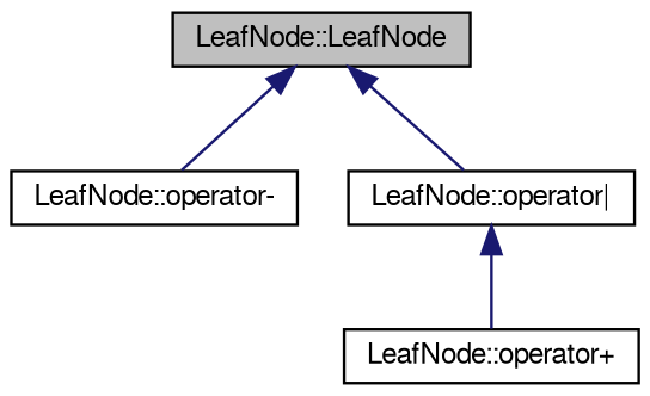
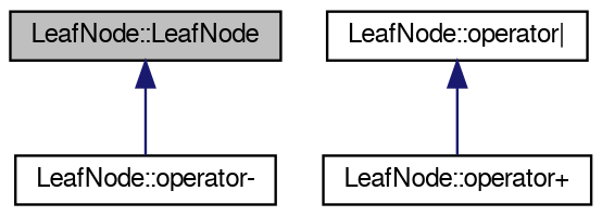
  digraph {
    rankdir=TB
    node [color=black fillcolor=white fontname=FreeSans fontsize=10 shape=record style=filled]
    edge [color=midnightblue dir=back fontname=FreeSans fontsize=10 labelfontname=FreeSans labelfontsize=10 style=solid]
    n1 [fillcolor=grey75 fontcolor=black height=0.2 label="LeafNode::LeafNode" width=0.4]
    n2 [height=0.2 label="LeafNode::operator-" width=0.4]
    n3 [height=0.2 label="LeafNode::operator\|" width=0.4]
    n4 [height=0.2 label="LeafNode::operator+" width=0.4]
    n1 -> n2
-   n1 -> n3
    n3 -> n4
  }
